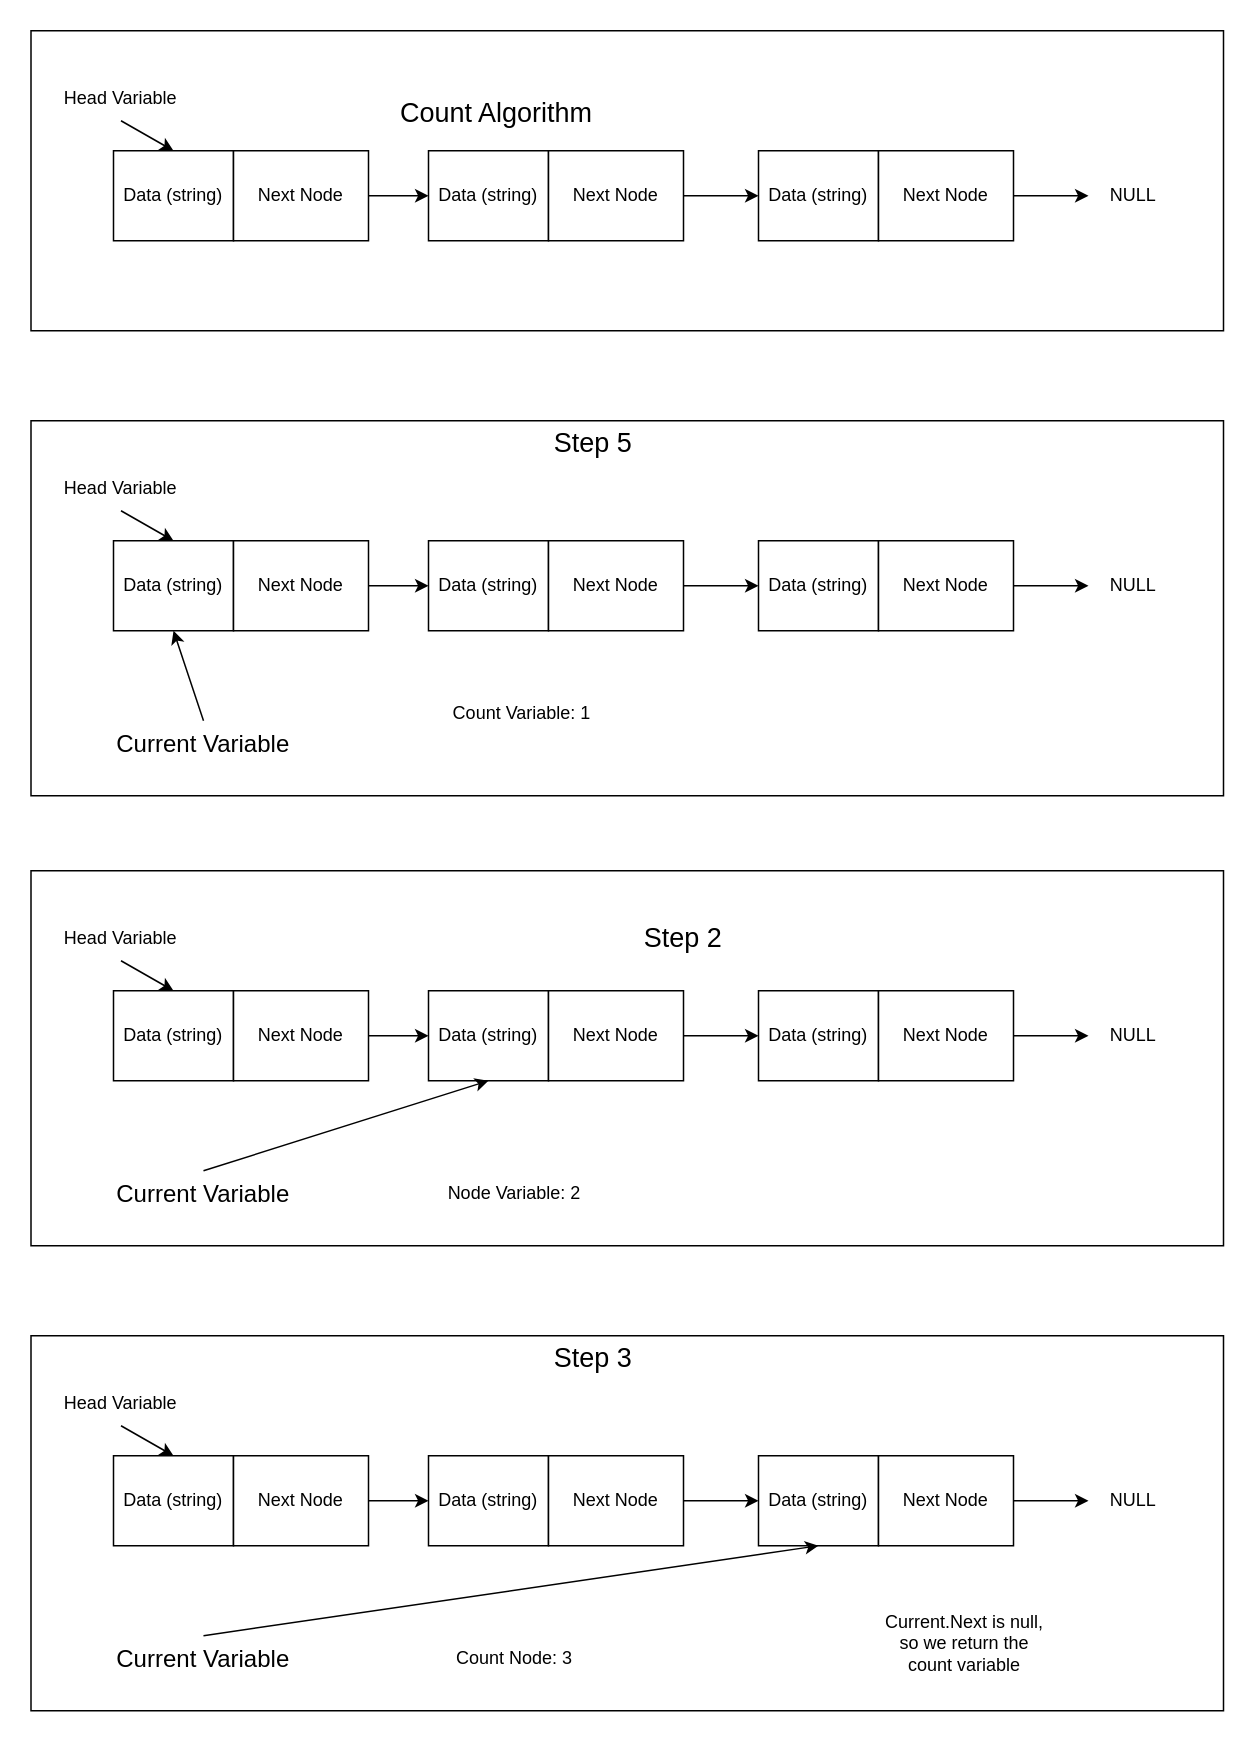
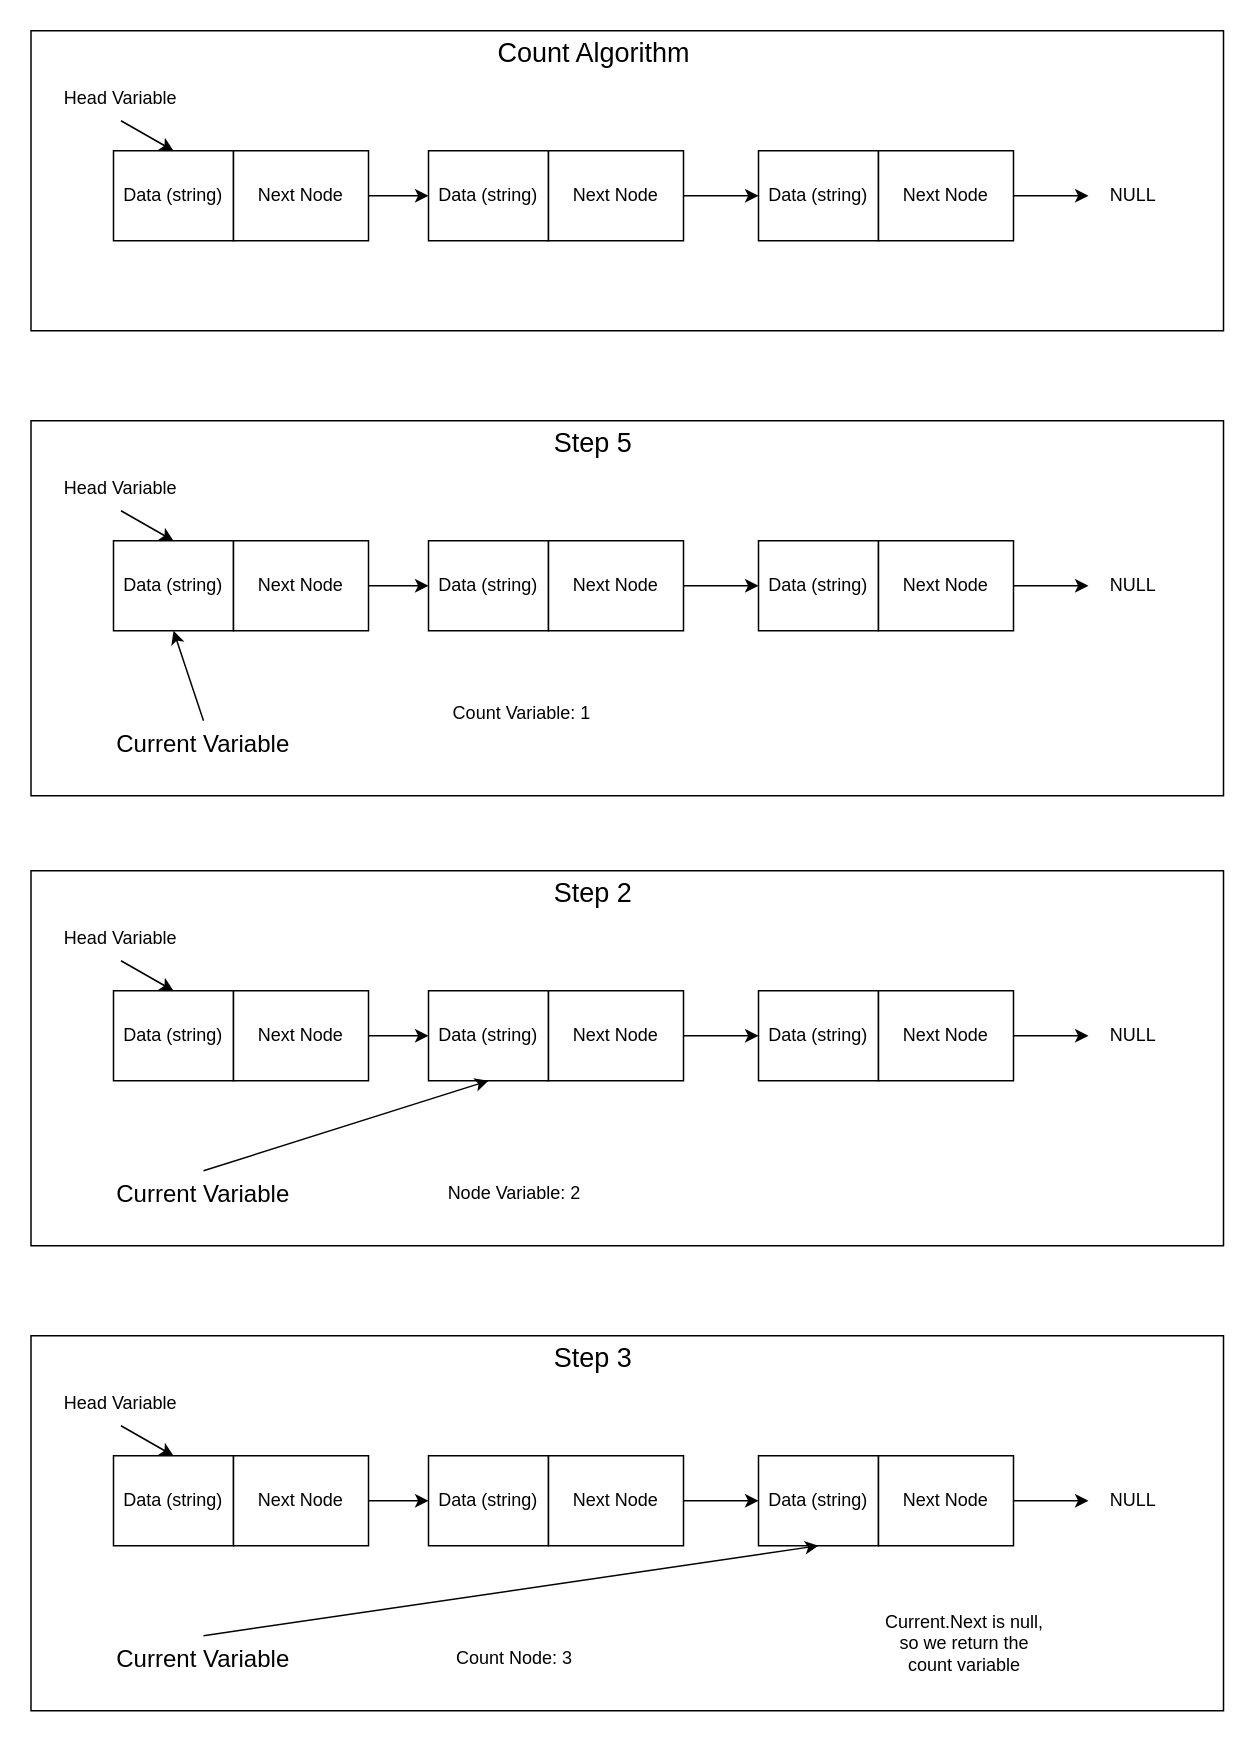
  <mxCell id="0" />
  <mxCell id="1" parent="0" />
  <mxCell id="2" value="" style="rounded=0;whiteSpace=wrap;html=1;" parent="1" vertex="1"><mxGeometry y="20" width="795" height="200" as="geometry" x="20" /></mxCell>
  <mxCell id="3" value="Data (string)" style="rounded=0;whiteSpace=wrap;html=1;" parent="1" vertex="1"><mxGeometry x="75" y="100" width="80" height="60" as="geometry" /></mxCell>
  <mxCell id="4" style="edgeStyle=none;html=1;exitX=0.5;exitY=1;exitDx=0;exitDy=0;entryX=0.5;entryY=0;entryDx=0;entryDy=0;" parent="1" source="5" target="3" edge="1"><mxGeometry relative="1" as="geometry" /></mxCell>
  <mxCell id="5" value="Head Variable" style="text;html=1;strokeColor=none;fillColor=none;align=center;verticalAlign=middle;whiteSpace=wrap;rounded=0;" parent="1" vertex="1"><mxGeometry x="25" y="50" width="110" height="30" as="geometry" /></mxCell>
  <mxCell id="6" value="" style="edgeStyle=none;html=1;" parent="1" source="7" target="8" edge="1"><mxGeometry relative="1" as="geometry" /></mxCell>
  <mxCell id="7" value="Next Node" style="rounded=0;whiteSpace=wrap;html=1;" parent="1" vertex="1"><mxGeometry x="155" y="100" width="90" height="60" as="geometry" /></mxCell>
  <mxCell id="8" value="Data (string)" style="rounded=0;whiteSpace=wrap;html=1;" parent="1" vertex="1"><mxGeometry x="285" y="100" width="80" height="60" as="geometry" /></mxCell>
  <mxCell id="9" style="edgeStyle=none;html=1;exitX=1;exitY=0.5;exitDx=0;exitDy=0;entryX=0;entryY=0.5;entryDx=0;entryDy=0;" parent="1" source="10" target="11" edge="1"><mxGeometry relative="1" as="geometry" /></mxCell>
  <mxCell id="10" value="Next Node" style="rounded=0;whiteSpace=wrap;html=1;" parent="1" vertex="1"><mxGeometry x="365" y="100" width="90" height="60" as="geometry" /></mxCell>
  <mxCell id="11" value="Data (string)" style="rounded=0;whiteSpace=wrap;html=1;" parent="1" vertex="1"><mxGeometry x="505" y="100" width="80" height="60" as="geometry" /></mxCell>
  <mxCell id="12" style="edgeStyle=none;html=1;exitX=1;exitY=0.5;exitDx=0;exitDy=0;entryX=0;entryY=0.5;entryDx=0;entryDy=0;" parent="1" source="13" target="14" edge="1"><mxGeometry relative="1" as="geometry" /></mxCell>
  <mxCell id="13" value="Next Node" style="rounded=0;whiteSpace=wrap;html=1;" parent="1" vertex="1"><mxGeometry x="585" y="100" width="90" height="60" as="geometry" /></mxCell>
  <mxCell id="14" value="NULL" style="text;html=1;strokeColor=none;fillColor=none;align=center;verticalAlign=middle;whiteSpace=wrap;rounded=0;" parent="1" vertex="1"><mxGeometry x="725" y="115" width="60" height="30" as="geometry" /></mxCell>
- <mxCell id="15" value="&lt;font style=&quot;font-size: 18px;&quot;&gt;Count Algorithm&lt;/font&gt;" style="text;html=1;strokeColor=none;fillColor=none;align=center;verticalAlign=middle;whiteSpace=wrap;rounded=0;" parent="1" vertex="1"><mxGeometry x="202.5" y="60" width="255" height="30" as="geometry" /></mxCell>
+ <mxCell id="15" value="&lt;font style=&quot;font-size: 18px;&quot;&gt;Count Algorithm&lt;/font&gt;" style="text;html=1;strokeColor=none;fillColor=none;align=center;verticalAlign=middle;whiteSpace=wrap;rounded=0;" parent="1" vertex="1"><mxGeometry x="267.5" y="20" width="255" height="30" as="geometry" /></mxCell>
  <mxCell id="16" value="" style="rounded=0;whiteSpace=wrap;html=1;" parent="1" vertex="1"><mxGeometry y="280" width="795" height="250" as="geometry" x="20" /></mxCell>
  <mxCell id="17" value="Data (string)" style="rounded=0;whiteSpace=wrap;html=1;" parent="1" vertex="1"><mxGeometry x="75" y="360" width="80" height="60" as="geometry" /></mxCell>
  <mxCell id="18" style="edgeStyle=none;html=1;exitX=0.5;exitY=1;exitDx=0;exitDy=0;entryX=0.5;entryY=0;entryDx=0;entryDy=0;" parent="1" source="19" target="17" edge="1"><mxGeometry relative="1" as="geometry" /></mxCell>
  <mxCell id="19" value="Head Variable" style="text;html=1;strokeColor=none;fillColor=none;align=center;verticalAlign=middle;whiteSpace=wrap;rounded=0;" parent="1" vertex="1"><mxGeometry x="25" y="310" width="110" height="30" as="geometry" /></mxCell>
  <mxCell id="20" value="" style="edgeStyle=none;html=1;" parent="1" source="21" target="22" edge="1"><mxGeometry relative="1" as="geometry" /></mxCell>
  <mxCell id="21" value="Next Node" style="rounded=0;whiteSpace=wrap;html=1;" parent="1" vertex="1"><mxGeometry x="155" y="360" width="90" height="60" as="geometry" /></mxCell>
  <mxCell id="22" value="Data (string)" style="rounded=0;whiteSpace=wrap;html=1;" parent="1" vertex="1"><mxGeometry x="285" y="360" width="80" height="60" as="geometry" /></mxCell>
  <mxCell id="23" style="edgeStyle=none;html=1;exitX=1;exitY=0.5;exitDx=0;exitDy=0;entryX=0;entryY=0.5;entryDx=0;entryDy=0;" parent="1" source="24" target="25" edge="1"><mxGeometry relative="1" as="geometry" /></mxCell>
  <mxCell id="24" value="Next Node" style="rounded=0;whiteSpace=wrap;html=1;" parent="1" vertex="1"><mxGeometry x="365" y="360" width="90" height="60" as="geometry" /></mxCell>
  <mxCell id="25" value="Data (string)" style="rounded=0;whiteSpace=wrap;html=1;" parent="1" vertex="1"><mxGeometry x="505" y="360" width="80" height="60" as="geometry" /></mxCell>
  <mxCell id="26" style="edgeStyle=none;html=1;exitX=1;exitY=0.5;exitDx=0;exitDy=0;entryX=0;entryY=0.5;entryDx=0;entryDy=0;" parent="1" source="27" target="28" edge="1"><mxGeometry relative="1" as="geometry" /></mxCell>
  <mxCell id="27" value="Next Node" style="rounded=0;whiteSpace=wrap;html=1;" parent="1" vertex="1"><mxGeometry x="585" y="360" width="90" height="60" as="geometry" /></mxCell>
  <mxCell id="28" value="NULL" style="text;html=1;strokeColor=none;fillColor=none;align=center;verticalAlign=middle;whiteSpace=wrap;rounded=0;" parent="1" vertex="1"><mxGeometry x="725" y="375" width="60" height="30" as="geometry" /></mxCell>
  <mxCell id="29" value="&lt;font style=&quot;font-size: 18px;&quot;&gt;Step 5&lt;/font&gt;" style="text;html=1;strokeColor=none;fillColor=none;align=center;verticalAlign=middle;whiteSpace=wrap;rounded=0;" parent="1" vertex="1"><mxGeometry x="365" y="280" width="60" height="30" as="geometry" /></mxCell>
  <mxCell id="30" style="edgeStyle=none;html=1;exitX=0.5;exitY=0;exitDx=0;exitDy=0;entryX=0.5;entryY=1;entryDx=0;entryDy=0;fontSize=12;" parent="1" source="31" target="17" edge="1"><mxGeometry relative="1" as="geometry" /></mxCell>
  <mxCell id="31" value="&lt;font size=&quot;3&quot;&gt;Current Variable&lt;/font&gt;" style="text;html=1;strokeColor=none;fillColor=none;align=center;verticalAlign=middle;whiteSpace=wrap;rounded=0;fontSize=18;" parent="1" vertex="1"><mxGeometry x="70" y="480" width="130" height="30" as="geometry" /></mxCell>
  <mxCell id="32" value="Count Variable: 1" style="text;html=1;strokeColor=none;fillColor=none;align=center;verticalAlign=middle;whiteSpace=wrap;rounded=0;fontSize=12;" parent="1" vertex="1"><mxGeometry x="290" y="460" width="115" height="30" as="geometry" /></mxCell>
  <mxCell id="33" value="" style="rounded=0;whiteSpace=wrap;html=1;" parent="1" vertex="1"><mxGeometry y="580" width="795" height="250" as="geometry" x="20" /></mxCell>
  <mxCell id="34" value="Data (string)" style="rounded=0;whiteSpace=wrap;html=1;" parent="1" vertex="1"><mxGeometry x="75" y="660" width="80" height="60" as="geometry" /></mxCell>
  <mxCell id="35" style="edgeStyle=none;html=1;exitX=0.5;exitY=1;exitDx=0;exitDy=0;entryX=0.5;entryY=0;entryDx=0;entryDy=0;" parent="1" source="36" target="34" edge="1"><mxGeometry relative="1" as="geometry" /></mxCell>
  <mxCell id="36" value="Head Variable" style="text;html=1;strokeColor=none;fillColor=none;align=center;verticalAlign=middle;whiteSpace=wrap;rounded=0;" parent="1" vertex="1"><mxGeometry x="25" y="610" width="110" height="30" as="geometry" /></mxCell>
  <mxCell id="37" value="" style="edgeStyle=none;html=1;" parent="1" source="38" target="39" edge="1"><mxGeometry relative="1" as="geometry" /></mxCell>
  <mxCell id="38" value="Next Node" style="rounded=0;whiteSpace=wrap;html=1;" parent="1" vertex="1"><mxGeometry x="155" y="660" width="90" height="60" as="geometry" /></mxCell>
  <mxCell id="39" value="Data (string)" style="rounded=0;whiteSpace=wrap;html=1;" parent="1" vertex="1"><mxGeometry x="285" y="660" width="80" height="60" as="geometry" /></mxCell>
  <mxCell id="40" style="edgeStyle=none;html=1;exitX=1;exitY=0.5;exitDx=0;exitDy=0;entryX=0;entryY=0.5;entryDx=0;entryDy=0;" parent="1" source="41" target="42" edge="1"><mxGeometry relative="1" as="geometry" /></mxCell>
  <mxCell id="41" value="Next Node" style="rounded=0;whiteSpace=wrap;html=1;" parent="1" vertex="1"><mxGeometry x="365" y="660" width="90" height="60" as="geometry" /></mxCell>
  <mxCell id="42" value="Data (string)" style="rounded=0;whiteSpace=wrap;html=1;" parent="1" vertex="1"><mxGeometry x="505" y="660" width="80" height="60" as="geometry" /></mxCell>
  <mxCell id="43" style="edgeStyle=none;html=1;exitX=1;exitY=0.5;exitDx=0;exitDy=0;entryX=0;entryY=0.5;entryDx=0;entryDy=0;" parent="1" source="44" target="45" edge="1"><mxGeometry relative="1" as="geometry" /></mxCell>
  <mxCell id="44" value="Next Node" style="rounded=0;whiteSpace=wrap;html=1;" parent="1" vertex="1"><mxGeometry x="585" y="660" width="90" height="60" as="geometry" /></mxCell>
  <mxCell id="45" value="NULL" style="text;html=1;strokeColor=none;fillColor=none;align=center;verticalAlign=middle;whiteSpace=wrap;rounded=0;" parent="1" vertex="1"><mxGeometry x="725" y="675" width="60" height="30" as="geometry" /></mxCell>
- <mxCell id="46" value="&lt;font style=&quot;font-size: 18px;&quot;&gt;Step 2&lt;/font&gt;" style="text;html=1;strokeColor=none;fillColor=none;align=center;verticalAlign=middle;whiteSpace=wrap;rounded=0;" parent="1" vertex="1"><mxGeometry x="425" y="610" width="60" height="30" as="geometry" /></mxCell>
+ <mxCell id="46" value="&lt;font style=&quot;font-size: 18px;&quot;&gt;Step 2&lt;/font&gt;" style="text;html=1;strokeColor=none;fillColor=none;align=center;verticalAlign=middle;whiteSpace=wrap;rounded=0;" parent="1" vertex="1"><mxGeometry x="365" y="580" width="60" height="30" as="geometry" /></mxCell>
  <mxCell id="47" style="edgeStyle=none;html=1;exitX=0.5;exitY=0;exitDx=0;exitDy=0;entryX=0.5;entryY=1;entryDx=0;entryDy=0;fontSize=12;" parent="1" source="48" target="39" edge="1"><mxGeometry relative="1" as="geometry" /></mxCell>
  <mxCell id="48" value="&lt;font size=&quot;3&quot;&gt;Current Variable&lt;/font&gt;" style="text;html=1;strokeColor=none;fillColor=none;align=center;verticalAlign=middle;whiteSpace=wrap;rounded=0;fontSize=18;" parent="1" vertex="1"><mxGeometry x="70" y="780" width="130" height="30" as="geometry" /></mxCell>
  <mxCell id="49" value="Node Variable: 2" style="text;html=1;strokeColor=none;fillColor=none;align=center;verticalAlign=middle;whiteSpace=wrap;rounded=0;fontSize=12;" parent="1" vertex="1"><mxGeometry x="285" y="780" width="115" height="30" as="geometry" /></mxCell>
  <mxCell id="50" value="" style="rounded=0;whiteSpace=wrap;html=1;" parent="1" vertex="1"><mxGeometry y="890" width="795" height="250" as="geometry" x="20" /></mxCell>
  <mxCell id="51" value="Data (string)" style="rounded=0;whiteSpace=wrap;html=1;" parent="1" vertex="1"><mxGeometry x="75" y="970" width="80" height="60" as="geometry" /></mxCell>
  <mxCell id="52" style="edgeStyle=none;html=1;exitX=0.5;exitY=1;exitDx=0;exitDy=0;entryX=0.5;entryY=0;entryDx=0;entryDy=0;" parent="1" source="53" target="51" edge="1"><mxGeometry relative="1" as="geometry" /></mxCell>
  <mxCell id="53" value="Head Variable" style="text;html=1;strokeColor=none;fillColor=none;align=center;verticalAlign=middle;whiteSpace=wrap;rounded=0;" parent="1" vertex="1"><mxGeometry x="25" y="920" width="110" height="30" as="geometry" /></mxCell>
  <mxCell id="54" value="" style="edgeStyle=none;html=1;" parent="1" source="55" target="56" edge="1"><mxGeometry relative="1" as="geometry" /></mxCell>
  <mxCell id="55" value="Next Node" style="rounded=0;whiteSpace=wrap;html=1;" parent="1" vertex="1"><mxGeometry x="155" y="970" width="90" height="60" as="geometry" /></mxCell>
  <mxCell id="56" value="Data (string)" style="rounded=0;whiteSpace=wrap;html=1;" parent="1" vertex="1"><mxGeometry x="285" y="970" width="80" height="60" as="geometry" /></mxCell>
  <mxCell id="57" style="edgeStyle=none;html=1;exitX=1;exitY=0.5;exitDx=0;exitDy=0;entryX=0;entryY=0.5;entryDx=0;entryDy=0;" parent="1" source="58" target="59" edge="1"><mxGeometry relative="1" as="geometry" /></mxCell>
  <mxCell id="58" value="Next Node" style="rounded=0;whiteSpace=wrap;html=1;" parent="1" vertex="1"><mxGeometry x="365" y="970" width="90" height="60" as="geometry" /></mxCell>
  <mxCell id="59" value="Data (string)" style="rounded=0;whiteSpace=wrap;html=1;" parent="1" vertex="1"><mxGeometry x="505" y="970" width="80" height="60" as="geometry" /></mxCell>
  <mxCell id="60" style="edgeStyle=none;html=1;exitX=1;exitY=0.5;exitDx=0;exitDy=0;entryX=0;entryY=0.5;entryDx=0;entryDy=0;" parent="1" source="61" target="62" edge="1"><mxGeometry relative="1" as="geometry" /></mxCell>
  <mxCell id="61" value="Next Node" style="rounded=0;whiteSpace=wrap;html=1;" parent="1" vertex="1"><mxGeometry x="585" y="970" width="90" height="60" as="geometry" /></mxCell>
  <mxCell id="62" value="NULL" style="text;html=1;strokeColor=none;fillColor=none;align=center;verticalAlign=middle;whiteSpace=wrap;rounded=0;" parent="1" vertex="1"><mxGeometry x="725" y="985" width="60" height="30" as="geometry" /></mxCell>
  <mxCell id="63" value="&lt;font style=&quot;font-size: 18px;&quot;&gt;Step 3&lt;/font&gt;" style="text;html=1;strokeColor=none;fillColor=none;align=center;verticalAlign=middle;whiteSpace=wrap;rounded=0;" parent="1" vertex="1"><mxGeometry x="365" y="890" width="60" height="30" as="geometry" /></mxCell>
  <mxCell id="64" style="edgeStyle=none;html=1;exitX=0.5;exitY=0;exitDx=0;exitDy=0;entryX=0.5;entryY=1;entryDx=0;entryDy=0;fontSize=12;" parent="1" source="65" target="59" edge="1"><mxGeometry relative="1" as="geometry" /></mxCell>
  <mxCell id="65" value="&lt;font size=&quot;3&quot;&gt;Current Variable&lt;/font&gt;" style="text;html=1;strokeColor=none;fillColor=none;align=center;verticalAlign=middle;whiteSpace=wrap;rounded=0;fontSize=18;" parent="1" vertex="1"><mxGeometry x="70" y="1090" width="130" height="30" as="geometry" /></mxCell>
  <mxCell id="66" value="Count Node: 3" style="text;html=1;strokeColor=none;fillColor=none;align=center;verticalAlign=middle;whiteSpace=wrap;rounded=0;fontSize=12;" parent="1" vertex="1"><mxGeometry x="285" y="1090" width="115" height="30" as="geometry" /></mxCell>
  <mxCell id="67" value="Current.Next is null, so we return the count variable" style="text;html=1;strokeColor=none;fillColor=none;align=center;verticalAlign=middle;whiteSpace=wrap;rounded=0;fontSize=12;" parent="1" vertex="1"><mxGeometry x="585" y="1070" width="115" height="50" as="geometry" /></mxCell>
